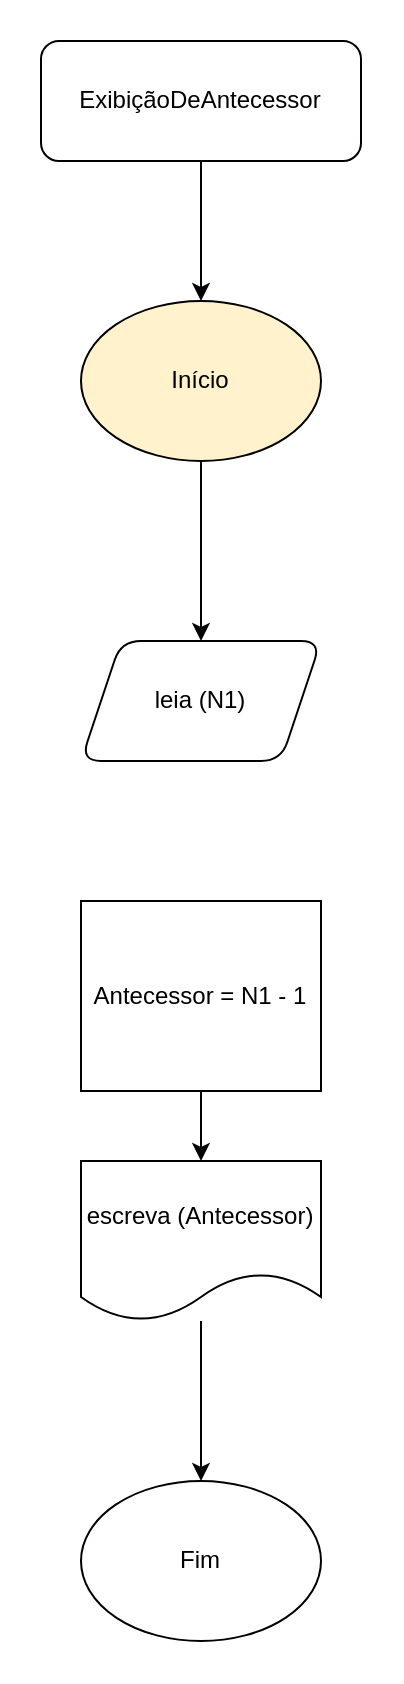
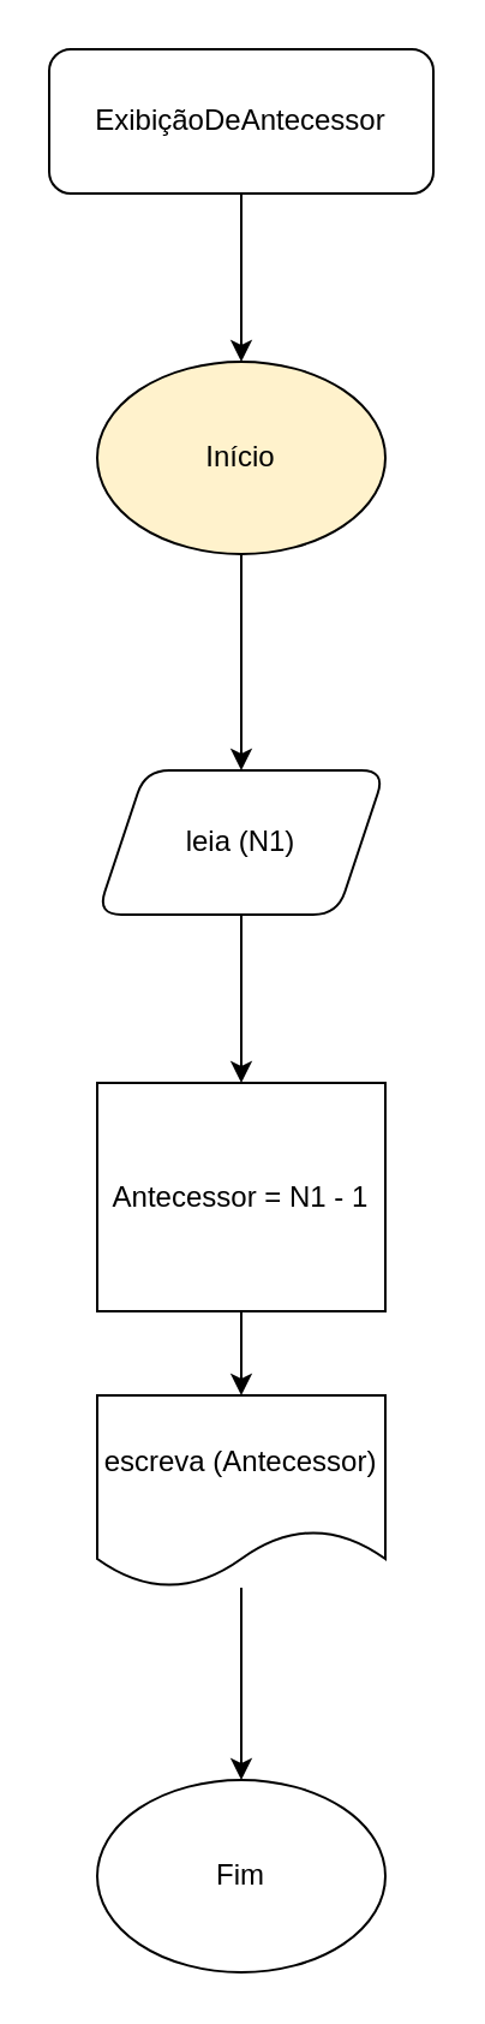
  <mxCell id="0" />
  <mxCell id="1" parent="0" />
  <mxCell id="2" value="" style="edgeStyle=orthogonalEdgeStyle;rounded=0;orthogonalLoop=1;jettySize=auto;html=1;" parent="1" source="3" target="5" edge="1"><mxGeometry relative="1" as="geometry" /></mxCell>
  <mxCell id="3" value="ExibiçãoDeAntecessor" style="rounded=1;whiteSpace=wrap;html=1;" parent="1" vertex="1"><mxGeometry x="20" y="20" width="160" height="60" as="geometry" /></mxCell>
  <mxCell id="4" value="" style="edgeStyle=orthogonalEdgeStyle;rounded=0;orthogonalLoop=1;jettySize=auto;html=1;" parent="1" source="5" target="7" edge="1"><mxGeometry relative="1" as="geometry" /></mxCell>
  <mxCell id="5" value="Início" style="ellipse;whiteSpace=wrap;html=1;rounded=1;fillColor=#fff2cc;" parent="1" vertex="1"><mxGeometry x="40" y="150" width="120" height="80" as="geometry" /></mxCell>
+ <mxCell id="6" value="" style="edgeStyle=orthogonalEdgeStyle;rounded=0;orthogonalLoop=1;jettySize=auto;html=1;" parent="1" source="7" target="9" edge="1"><mxGeometry relative="1" as="geometry" /></mxCell>
  <mxCell id="7" value="leia (N1)" style="shape=parallelogram;perimeter=parallelogramPerimeter;whiteSpace=wrap;html=1;fixedSize=1;rounded=1;" parent="1" vertex="1"><mxGeometry x="40" y="320" width="120" height="60" as="geometry" /></mxCell>
  <mxCell id="8" value="" style="edgeStyle=orthogonalEdgeStyle;rounded=0;orthogonalLoop=1;jettySize=auto;html=1;" parent="1" source="9" target="11" edge="1"><mxGeometry relative="1" as="geometry" /></mxCell>
  <mxCell id="9" value="Antecessor = N1 - 1" style="rounded=0;whiteSpace=wrap;html=1;" parent="1" vertex="1"><mxGeometry x="40" y="450" width="120" height="95" as="geometry" /></mxCell>
  <mxCell id="10" value="" style="edgeStyle=orthogonalEdgeStyle;rounded=0;orthogonalLoop=1;jettySize=auto;html=1;" parent="1" source="11" target="12" edge="1"><mxGeometry relative="1" as="geometry" /></mxCell>
  <mxCell id="11" value="escreva (Antecessor)" style="shape=document;whiteSpace=wrap;html=1;boundedLbl=1;rounded=0;" parent="1" vertex="1"><mxGeometry x="40" y="580" width="120" height="80" as="geometry" /></mxCell>
  <mxCell id="12" value="Fim" style="ellipse;whiteSpace=wrap;html=1;rounded=0;" parent="1" vertex="1"><mxGeometry x="40" y="740" width="120" height="80" as="geometry" /></mxCell>
